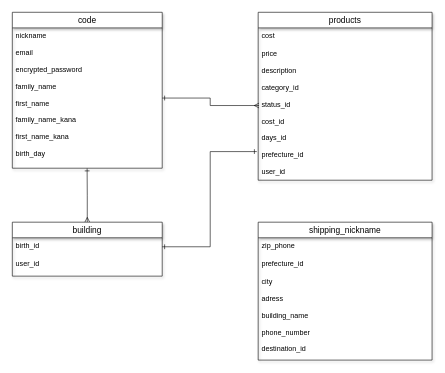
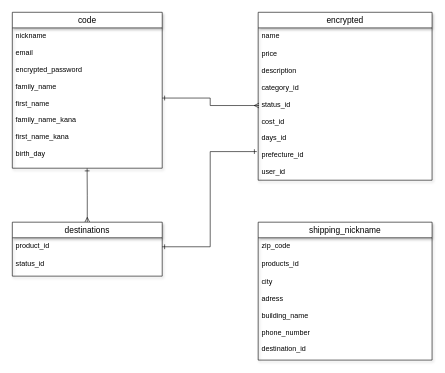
  <mxCell id="0" />
  <mxCell id="1" parent="0" />
  <mxCell id="2" value="code" style="swimlane;fontStyle=0;childLayout=stackLayout;horizontal=1;startSize=26;horizontalStack=0;resizeParent=1;resizeParentMax=0;resizeLast=0;collapsible=1;marginBottom=0;align=center;fontSize=14;shadow=1;" parent="1" vertex="1"><mxGeometry x="20" y="20" width="250" height="260" as="geometry" /></mxCell>
  <mxCell id="3" value="nickname&#10;&#10;email&#10;&#10;encrypted_password&#10;&#10;family_name&#10;&#10;first_name&#10;&#10;family_name_kana&#10;&#10;first_name_kana&#10;&#10;birth_day&#10;&#10;&#10;&#10;" style="text;strokeColor=none;fillColor=none;spacingLeft=4;spacingRight=4;overflow=hidden;rotatable=0;points=[[0,0.5],[1,0.5]];portConstraint=eastwest;fontSize=12;" parent="2" vertex="1"><mxGeometry y="26" width="250" height="234" as="geometry" /></mxCell>
- <mxCell id="4" value="products" style="swimlane;fontStyle=0;childLayout=stackLayout;horizontal=1;startSize=26;horizontalStack=0;resizeParent=1;resizeParentMax=0;resizeLast=0;collapsible=1;marginBottom=0;align=center;fontSize=14;shadow=1;" parent="1" vertex="1"><mxGeometry x="430" y="20" width="290" height="280" as="geometry" /></mxCell>
- <mxCell id="5" value="cost&#10;" style="text;strokeColor=none;fillColor=none;spacingLeft=4;spacingRight=4;overflow=hidden;rotatable=0;points=[[0,0.5],[1,0.5]];portConstraint=eastwest;fontSize=12;" parent="4" vertex="1"><mxGeometry y="26" width="290" height="30" as="geometry" /></mxCell>
+ <mxCell id="4" value="encrypted" style="swimlane;fontStyle=0;childLayout=stackLayout;horizontal=1;startSize=26;horizontalStack=0;resizeParent=1;resizeParentMax=0;resizeLast=0;collapsible=1;marginBottom=0;align=center;fontSize=14;shadow=1;" parent="1" vertex="1"><mxGeometry x="430" y="20" width="290" height="280" as="geometry" /></mxCell>
+ <mxCell id="5" value="name&#10;" style="text;strokeColor=none;fillColor=none;spacingLeft=4;spacingRight=4;overflow=hidden;rotatable=0;points=[[0,0.5],[1,0.5]];portConstraint=eastwest;fontSize=12;" parent="4" vertex="1"><mxGeometry y="26" width="290" height="30" as="geometry" /></mxCell>
  <mxCell id="6" value="price&#10;&#10;description&#10;&#10;category_id&#10;&#10;status_id&#10;&#10;cost_id&#10;&#10;days_id&#10;&#10;prefecture_id&#10;&#10;user_id&#10;&#10;" style="text;strokeColor=none;fillColor=none;spacingLeft=4;spacingRight=4;overflow=hidden;rotatable=0;points=[[0,0.5],[1,0.5]];portConstraint=eastwest;fontSize=12;" parent="4" vertex="1"><mxGeometry y="56" width="290" height="224" as="geometry" /></mxCell>
  <mxCell id="7" style="edgeStyle=orthogonalEdgeStyle;rounded=0;orthogonalLoop=1;jettySize=auto;html=1;exitX=0.5;exitY=0;exitDx=0;exitDy=0;startArrow=ERmany;startFill=0;endArrow=ERone;endFill=0;entryX=0.499;entryY=1.002;entryDx=0;entryDy=0;entryPerimeter=0;" parent="1" source="8" target="3" edge="1"><mxGeometry relative="1" as="geometry"><mxPoint x="145" y="340" as="targetPoint" /></mxGeometry></mxCell>
- <mxCell id="8" value="building" style="swimlane;fontStyle=0;childLayout=stackLayout;horizontal=1;startSize=26;horizontalStack=0;resizeParent=1;resizeParentMax=0;resizeLast=0;collapsible=1;marginBottom=0;align=center;fontSize=14;shadow=1;" parent="1" vertex="1"><mxGeometry x="20" y="370" width="250" height="90" as="geometry" /></mxCell>
- <mxCell id="9" value="birth_id" style="text;strokeColor=none;fillColor=none;spacingLeft=4;spacingRight=4;overflow=hidden;rotatable=0;points=[[0,0.5],[1,0.5]];portConstraint=eastwest;fontSize=12;" parent="8" vertex="1"><mxGeometry y="26" width="250" height="30" as="geometry" /></mxCell>
- <mxCell id="10" value="user_id&#10;&#10;" style="text;strokeColor=none;fillColor=none;spacingLeft=4;spacingRight=4;overflow=hidden;rotatable=0;points=[[0,0.5],[1,0.5]];portConstraint=eastwest;fontSize=12;" parent="8" vertex="1"><mxGeometry y="56" width="250" height="34" as="geometry" /></mxCell>
+ <mxCell id="8" value="destinations" style="swimlane;fontStyle=0;childLayout=stackLayout;horizontal=1;startSize=26;horizontalStack=0;resizeParent=1;resizeParentMax=0;resizeLast=0;collapsible=1;marginBottom=0;align=center;fontSize=14;shadow=1;" parent="1" vertex="1"><mxGeometry x="20" y="370" width="250" height="90" as="geometry" /></mxCell>
+ <mxCell id="9" value="product_id" style="text;strokeColor=none;fillColor=none;spacingLeft=4;spacingRight=4;overflow=hidden;rotatable=0;points=[[0,0.5],[1,0.5]];portConstraint=eastwest;fontSize=12;" parent="8" vertex="1"><mxGeometry y="26" width="250" height="30" as="geometry" /></mxCell>
+ <mxCell id="10" value="status_id&#10;&#10;" style="text;strokeColor=none;fillColor=none;spacingLeft=4;spacingRight=4;overflow=hidden;rotatable=0;points=[[0,0.5],[1,0.5]];portConstraint=eastwest;fontSize=12;" parent="8" vertex="1"><mxGeometry y="56" width="250" height="34" as="geometry" /></mxCell>
  <mxCell id="11" value="shipping_nickname" style="swimlane;fontStyle=0;childLayout=stackLayout;horizontal=1;startSize=26;horizontalStack=0;resizeParent=1;resizeParentMax=0;resizeLast=0;collapsible=1;marginBottom=0;align=center;fontSize=14;shadow=1;" parent="1" vertex="1"><mxGeometry x="430" y="370" width="290" height="230" as="geometry" /></mxCell>
- <mxCell id="12" value="zip_phone&#10;&#10;" style="text;strokeColor=none;fillColor=none;spacingLeft=4;spacingRight=4;overflow=hidden;rotatable=0;points=[[0,0.5],[1,0.5]];portConstraint=eastwest;fontSize=12;" parent="11" vertex="1"><mxGeometry y="26" width="290" height="30" as="geometry" /></mxCell>
- <mxCell id="13" value="prefecture_id&#10;&#10;" style="text;strokeColor=none;fillColor=none;spacingLeft=4;spacingRight=4;overflow=hidden;rotatable=0;points=[[0,0.5],[1,0.5]];portConstraint=eastwest;fontSize=12;" parent="11" vertex="1"><mxGeometry y="56" width="290" height="30" as="geometry" /></mxCell>
+ <mxCell id="12" value="zip_code&#10;&#10;" style="text;strokeColor=none;fillColor=none;spacingLeft=4;spacingRight=4;overflow=hidden;rotatable=0;points=[[0,0.5],[1,0.5]];portConstraint=eastwest;fontSize=12;" parent="11" vertex="1"><mxGeometry y="26" width="290" height="30" as="geometry" /></mxCell>
+ <mxCell id="13" value="products_id&#10;&#10;" style="text;strokeColor=none;fillColor=none;spacingLeft=4;spacingRight=4;overflow=hidden;rotatable=0;points=[[0,0.5],[1,0.5]];portConstraint=eastwest;fontSize=12;" parent="11" vertex="1"><mxGeometry y="56" width="290" height="30" as="geometry" /></mxCell>
  <mxCell id="14" value="city&#10;&#10;adress&#10;&#10;building_name&#10;&#10;phone_number&#10;&#10;destination_id" style="text;strokeColor=none;fillColor=none;spacingLeft=4;spacingRight=4;overflow=hidden;rotatable=0;points=[[0,0.5],[1,0.5]];portConstraint=eastwest;fontSize=12;" parent="11" vertex="1"><mxGeometry y="86" width="290" height="144" as="geometry" /></mxCell>
  <mxCell id="15" style="edgeStyle=orthogonalEdgeStyle;rounded=0;orthogonalLoop=1;jettySize=auto;html=1;exitX=1;exitY=0.5;exitDx=0;exitDy=0;entryX=0.005;entryY=0.444;entryDx=0;entryDy=0;entryPerimeter=0;endArrow=ERmany;endFill=0;startArrow=ERone;startFill=0;" parent="1" source="3" target="6" edge="1"><mxGeometry relative="1" as="geometry" /></mxCell>
  <mxCell id="16" style="edgeStyle=orthogonalEdgeStyle;rounded=0;orthogonalLoop=1;jettySize=auto;html=1;entryX=-0.008;entryY=0.787;entryDx=0;entryDy=0;entryPerimeter=0;startArrow=ERone;startFill=0;endArrow=ERone;endFill=0;" edge="1" parent="1" source="9" target="6"><mxGeometry relative="1" as="geometry" /></mxCell>
